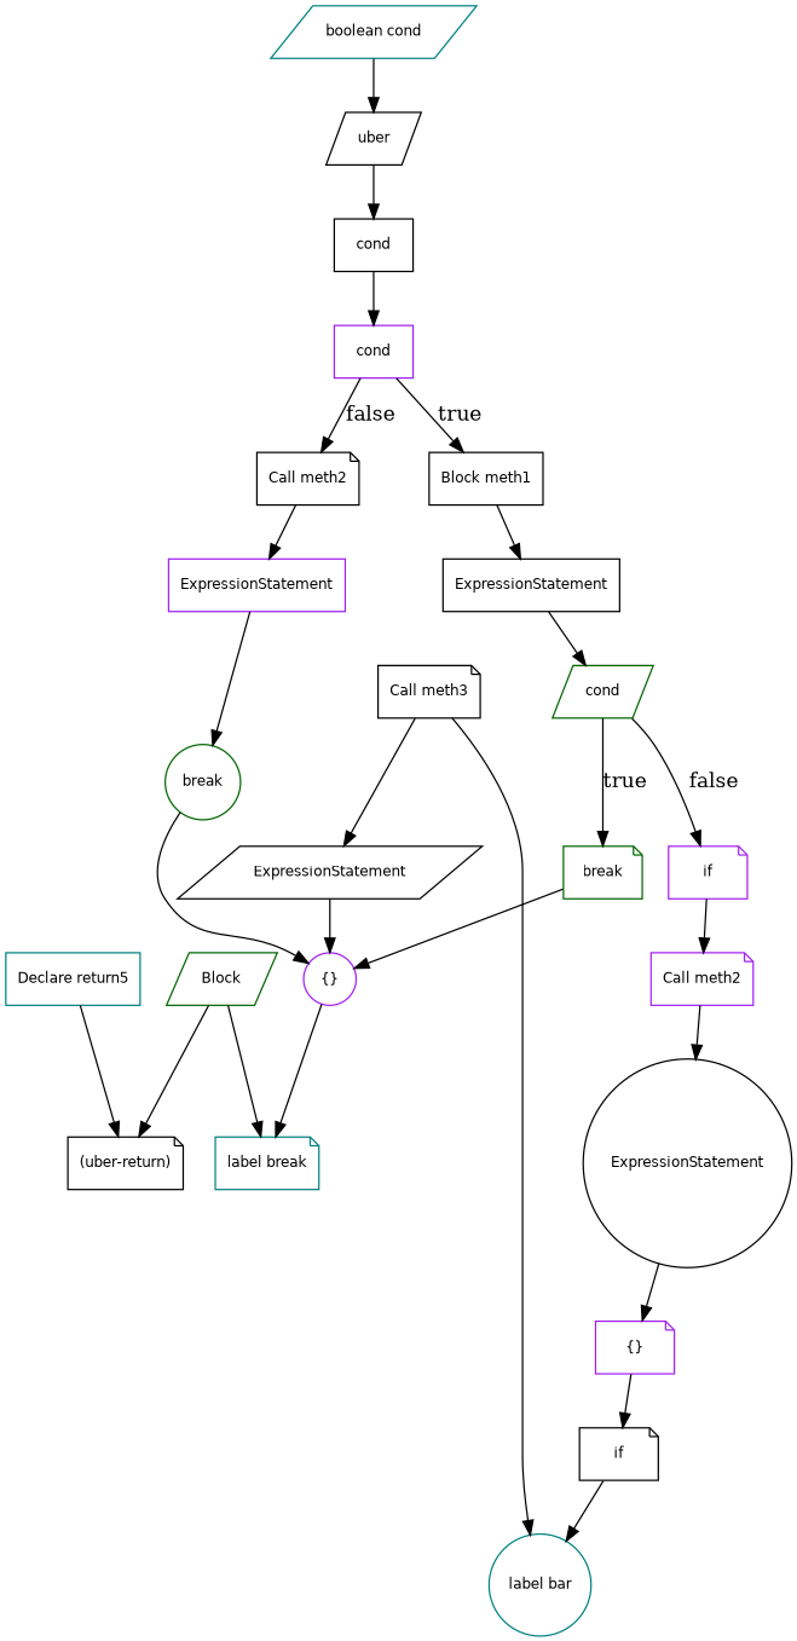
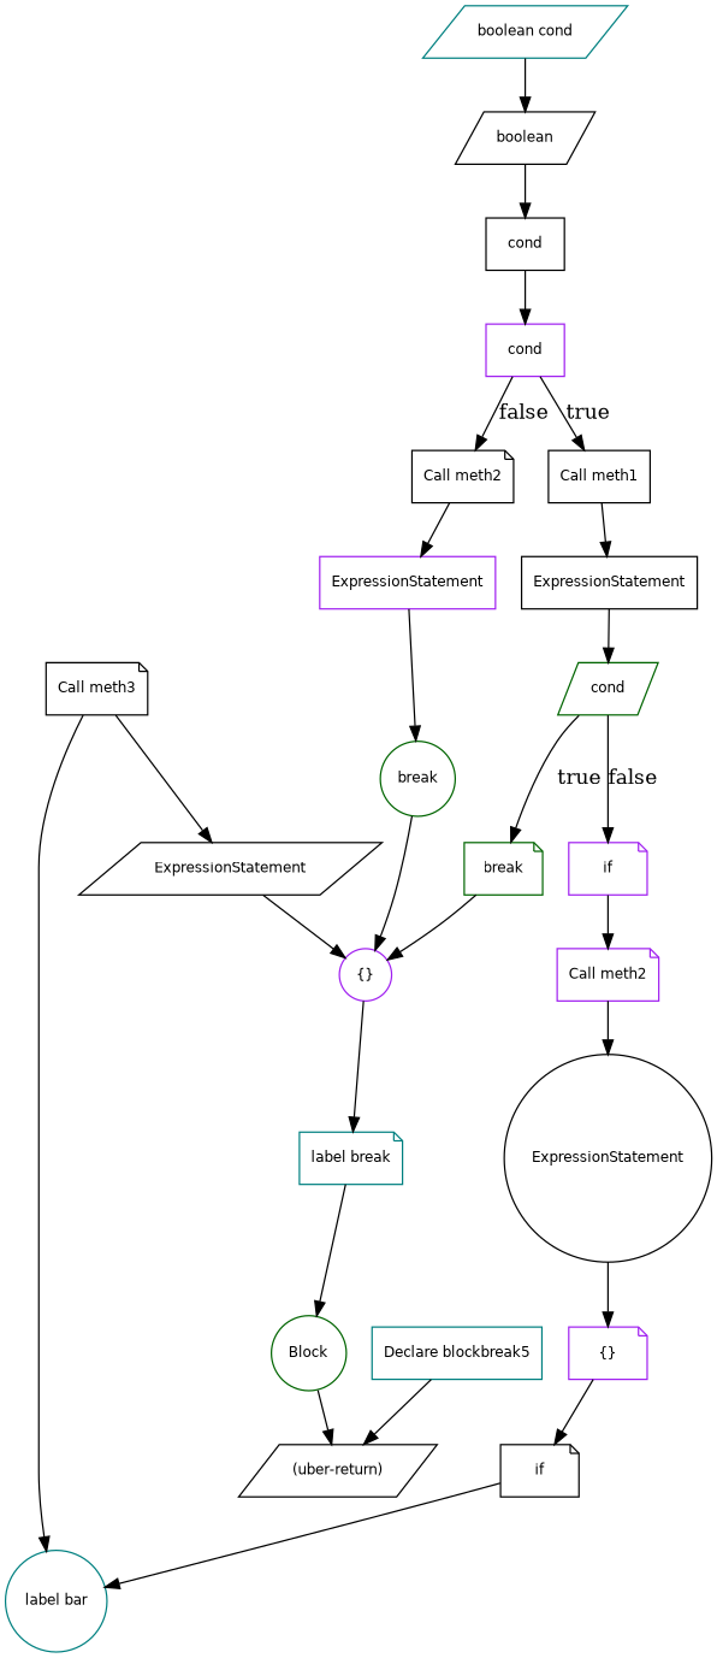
  digraph {
    node [color=black fontname=Helvetica fontsize=10 shape=note]
-   n1 [color=darkgreen label=Block shape=parallelogram]
-   n2 [label="(uber-return)"]
+   n1 [color=darkgreen label=Block shape=circle]
+   n2 [label="(uber-return)" shape=parallelogram]
    n3 [label="Call meth3"]
    n4 [label=ExpressionStatement shape=parallelogram]
    n5 [color=teal label="label bar" shape=circle]
    n6 [color=purple label="{}" shape=circle]
    n7 [color=teal label="label break"]
    n8 [color=darkgreen label=break shape=circle]
    n9 [color=darkgreen label=break]
    n10 [color=darkgreen label=cond shape=parallelogram]
    n11 [color=purple label=if]
    n12 [color=purple label="Call meth2"]
    n13 [label=ExpressionStatement shape=circle]
-   n14 [label="Block meth1" shape=box]
+   n14 [label="Call meth1" shape=box]
    n15 [label=ExpressionStatement shape=box]
    n16 [color=purple label="{}"]
    n17 [label=if]
    n18 [color=purple label=cond shape=box]
    n19 [label="Call meth2"]
    n20 [color=purple label=ExpressionStatement shape=box]
    n21 [label=cond shape=box]
-   n22 [label=uber shape=parallelogram]
+   n22 [label=boolean shape=parallelogram]
    n23 [color=teal label="boolean cond" shape=parallelogram]
-   n24 [color=teal label="Declare return5" shape=box]
+   n24 [color=teal label="Declare blockbreak5" shape=box]
    n1 -> n2
    n3 -> n4
    n3 -> n5
    n4 -> n6
    n6 -> n7
-   n1 -> n7
+   n7 -> n1
    n8 -> n6
    n9 -> n6
    n10 -> n9 [label=true]
    n10 -> n11 [label=false]
    n11 -> n12
    n12 -> n13
    n13 -> n16
    n14 -> n15
    n15 -> n10
    n16 -> n17
    n17 -> n5
    n18 -> n14 [label=true]
    n18 -> n19 [label=false]
    n19 -> n20
    n20 -> n8
    n21 -> n18
    n22 -> n21
    n23 -> n22
    n24 -> n2
  }
